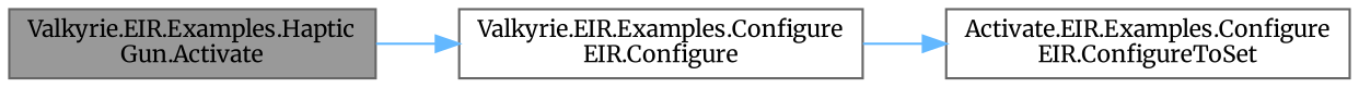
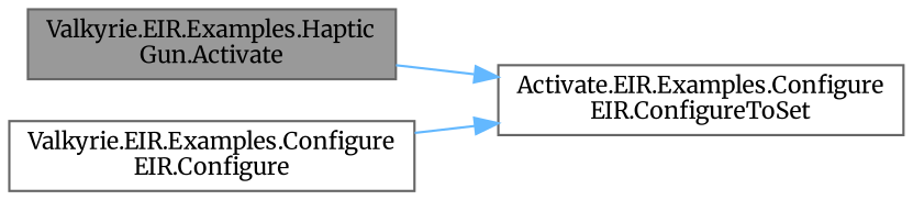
  digraph {
    fontname=Merriweather
    rankdir=LR
    node [color=grey40 fillcolor=white fontname=Merriweather fontsize=10 shape=box style=filled]
    edge [color=steelblue1 fontname=Merriweather fontsize=10 labelfontname=Helvetica labelfontsize=10 style=solid]
    n1 [color=gray40 fillcolor=grey60 fontcolor=black height=0.2 label="Valkyrie.EIR.Examples.Haptic\lGun.Activate" width=0.4]
    n2 [height=0.2 label="Valkyrie.EIR.Examples.Configure\lEIR.Configure" width=0.4]
    n3 [height=0.2 label="Activate.EIR.Examples.Configure\lEIR.ConfigureToSet" width=0.4]
-   n1 -> n2
+   n1 -> n3
    n2 -> n3
  }
